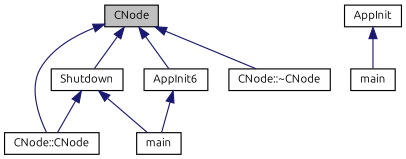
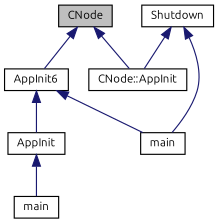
  digraph {
    fontname=Ubuntu
    rankdir=TB
    node [color=black fillcolor=white fontname=Ubuntu fontsize=10 shape=record style=filled]
    edge [color=midnightblue dir=back fontname=Ubuntu fontsize=10 labelfontname=Helvetica labelfontsize=10 style=solid]
    n1 [fillcolor=grey75 fontcolor=black height=0.2 label=CNode width=0.4]
    n2 [height=0.2 label=Shutdown width=0.4]
    n3 [height=0.2 label=AppInit6 width=0.4]
-   n4 [height=0.2 label="CNode::CNode" width=0.4]
-   n5 [height=0.2 label="CNode::~CNode" width=0.4]
+   n4 [height=0.2 label="CNode::AppInit" width=0.4]
    n6 [height=0.2 label=main width=0.4]
    n7 [height=0.2 label=AppInit width=0.4]
    n8 [height=0.2 label=main width=0.4]
-   n1 -> n2
    n1 -> n3
    n1 -> n4
-   n1 -> n5
    n2 -> n4
    n2 -> n6
    n3 -> n6
+   n3 -> n7
    n7 -> n8
  }
